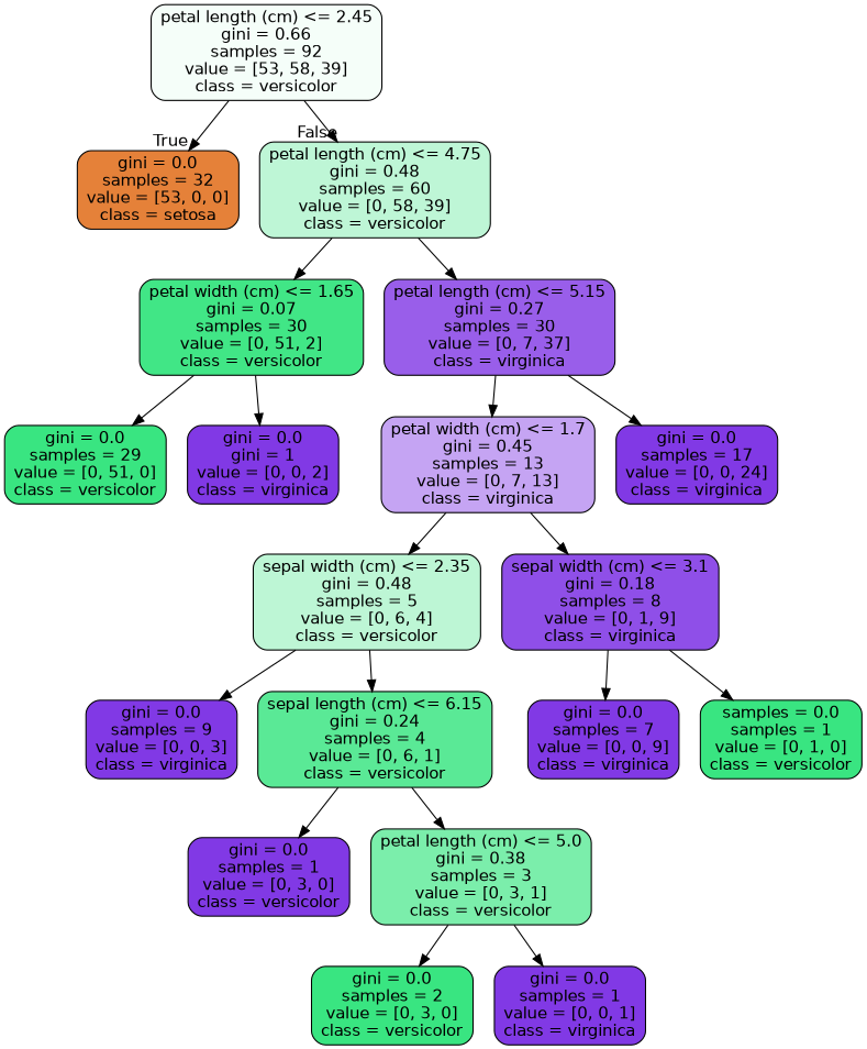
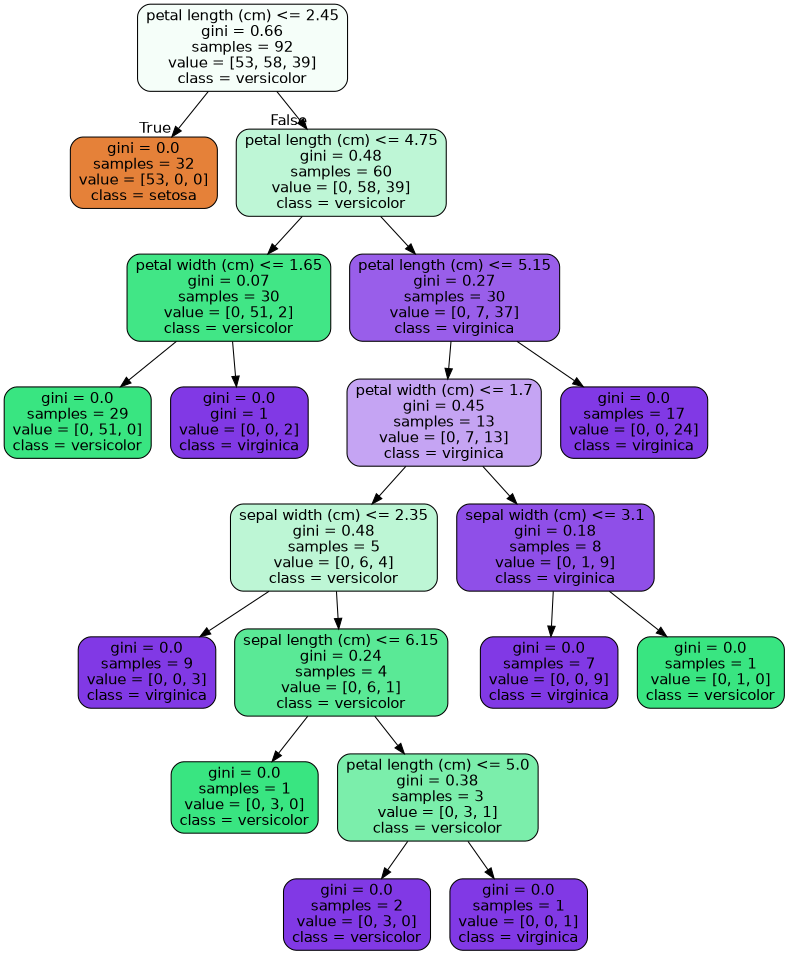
  digraph {
    node [color=black fillcolor="#8139e5" fontname=helvetica shape=box style="filled, rounded"]
    edge [fontname=helvetica]
    n1 [fillcolor="#f5fef9" label="petal length (cm) <= 2.45\ngini = 0.66\nsamples = 92\nvalue = [53, 58, 39]\nclass = versicolor"]
    n2 [fillcolor="#e58139" label="gini = 0.0\nsamples = 32\nvalue = [53, 0, 0]\nclass = setosa"]
    n3 [fillcolor="#bef6d6" label="petal length (cm) <= 4.75\ngini = 0.48\nsamples = 60\nvalue = [0, 58, 39]\nclass = versicolor"]
    n4 [fillcolor="#41e686" label="petal width (cm) <= 1.65\ngini = 0.07\nsamples = 30\nvalue = [0, 51, 2]\nclass = versicolor"]
    n5 [fillcolor="#995eea" label="petal length (cm) <= 5.15\ngini = 0.27\nsamples = 30\nvalue = [0, 7, 37]\nclass = virginica"]
    n6 [fillcolor="#39e581" label="gini = 0.0\nsamples = 29\nvalue = [0, 51, 0]\nclass = versicolor"]
    n7 [label="gini = 0.0\ngini = 1\nvalue = [0, 0, 2]\nclass = virginica"]
    n8 [fillcolor="#c5a4f3" label="petal width (cm) <= 1.7\ngini = 0.45\nsamples = 13\nvalue = [0, 7, 13]\nclass = virginica"]
    n9 [label="gini = 0.0\nsamples = 17\nvalue = [0, 0, 24]\nclass = virginica"]
    n10 [fillcolor="#bdf6d5" label="sepal width (cm) <= 2.35\ngini = 0.48\nsamples = 5\nvalue = [0, 6, 4]\nclass = versicolor"]
    n11 [fillcolor="#8f4fe8" label="sepal width (cm) <= 3.1\ngini = 0.18\nsamples = 8\nvalue = [0, 1, 9]\nclass = virginica"]
    n12 [label="gini = 0.0\nsamples = 9\nvalue = [0, 0, 3]\nclass = virginica"]
    n13 [fillcolor="#5ae996" label="sepal length (cm) <= 6.15\ngini = 0.24\nsamples = 4\nvalue = [0, 6, 1]\nclass = versicolor"]
    n14 [label="gini = 0.0\nsamples = 7\nvalue = [0, 0, 9]\nclass = virginica"]
-   n15 [fillcolor="#39e581" label="samples = 0.0\nsamples = 1\nvalue = [0, 1, 0]\nclass = versicolor"]
-   n16 [label="gini = 0.0\nsamples = 1\nvalue = [0, 3, 0]\nclass = versicolor"]
+   n15 [fillcolor="#39e581" label="gini = 0.0\nsamples = 1\nvalue = [0, 1, 0]\nclass = versicolor"]
+   n16 [fillcolor="#39e581" label="gini = 0.0\nsamples = 1\nvalue = [0, 3, 0]\nclass = versicolor"]
    n17 [fillcolor="#7beeab" label="petal length (cm) <= 5.0\ngini = 0.38\nsamples = 3\nvalue = [0, 3, 1]\nclass = versicolor"]
-   n18 [fillcolor="#39e581" label="gini = 0.0\nsamples = 2\nvalue = [0, 3, 0]\nclass = versicolor"]
+   n18 [label="gini = 0.0\nsamples = 2\nvalue = [0, 3, 0]\nclass = versicolor"]
    n19 [label="gini = 0.0\nsamples = 1\nvalue = [0, 0, 1]\nclass = virginica"]
    n1 -> n2 [headlabel=True labelangle=45 labeldistance=2.5]
    n1 -> n3 [headlabel=False labelangle=-45 labeldistance=2.5]
    n3 -> n4
    n3 -> n5
    n4 -> n6
    n4 -> n7
    n5 -> n8
    n5 -> n9
    n8 -> n10
    n8 -> n11
    n10 -> n12
    n10 -> n13
    n11 -> n14
    n11 -> n15
    n13 -> n16
    n13 -> n17
    n17 -> n18
    n17 -> n19
  }
